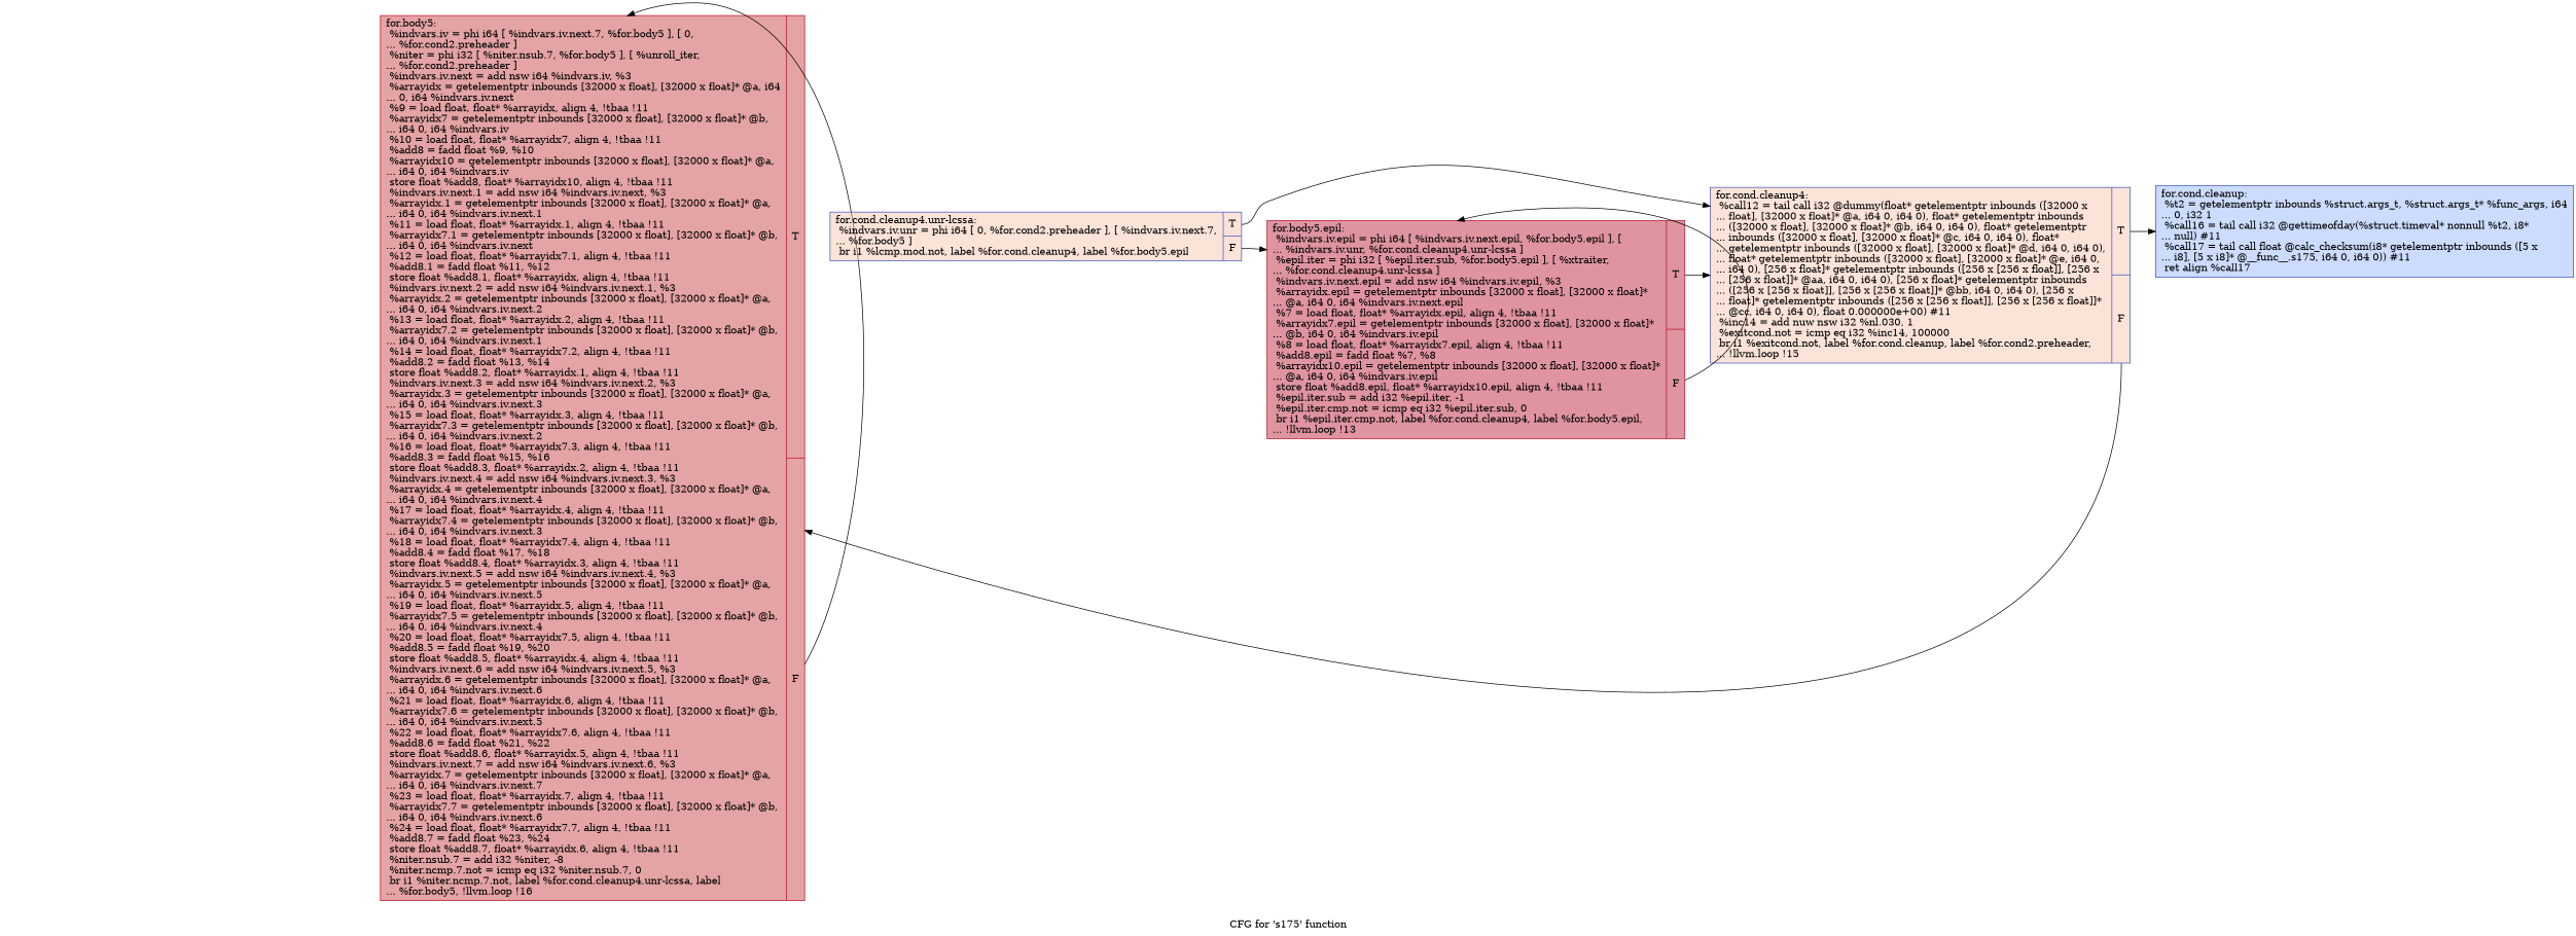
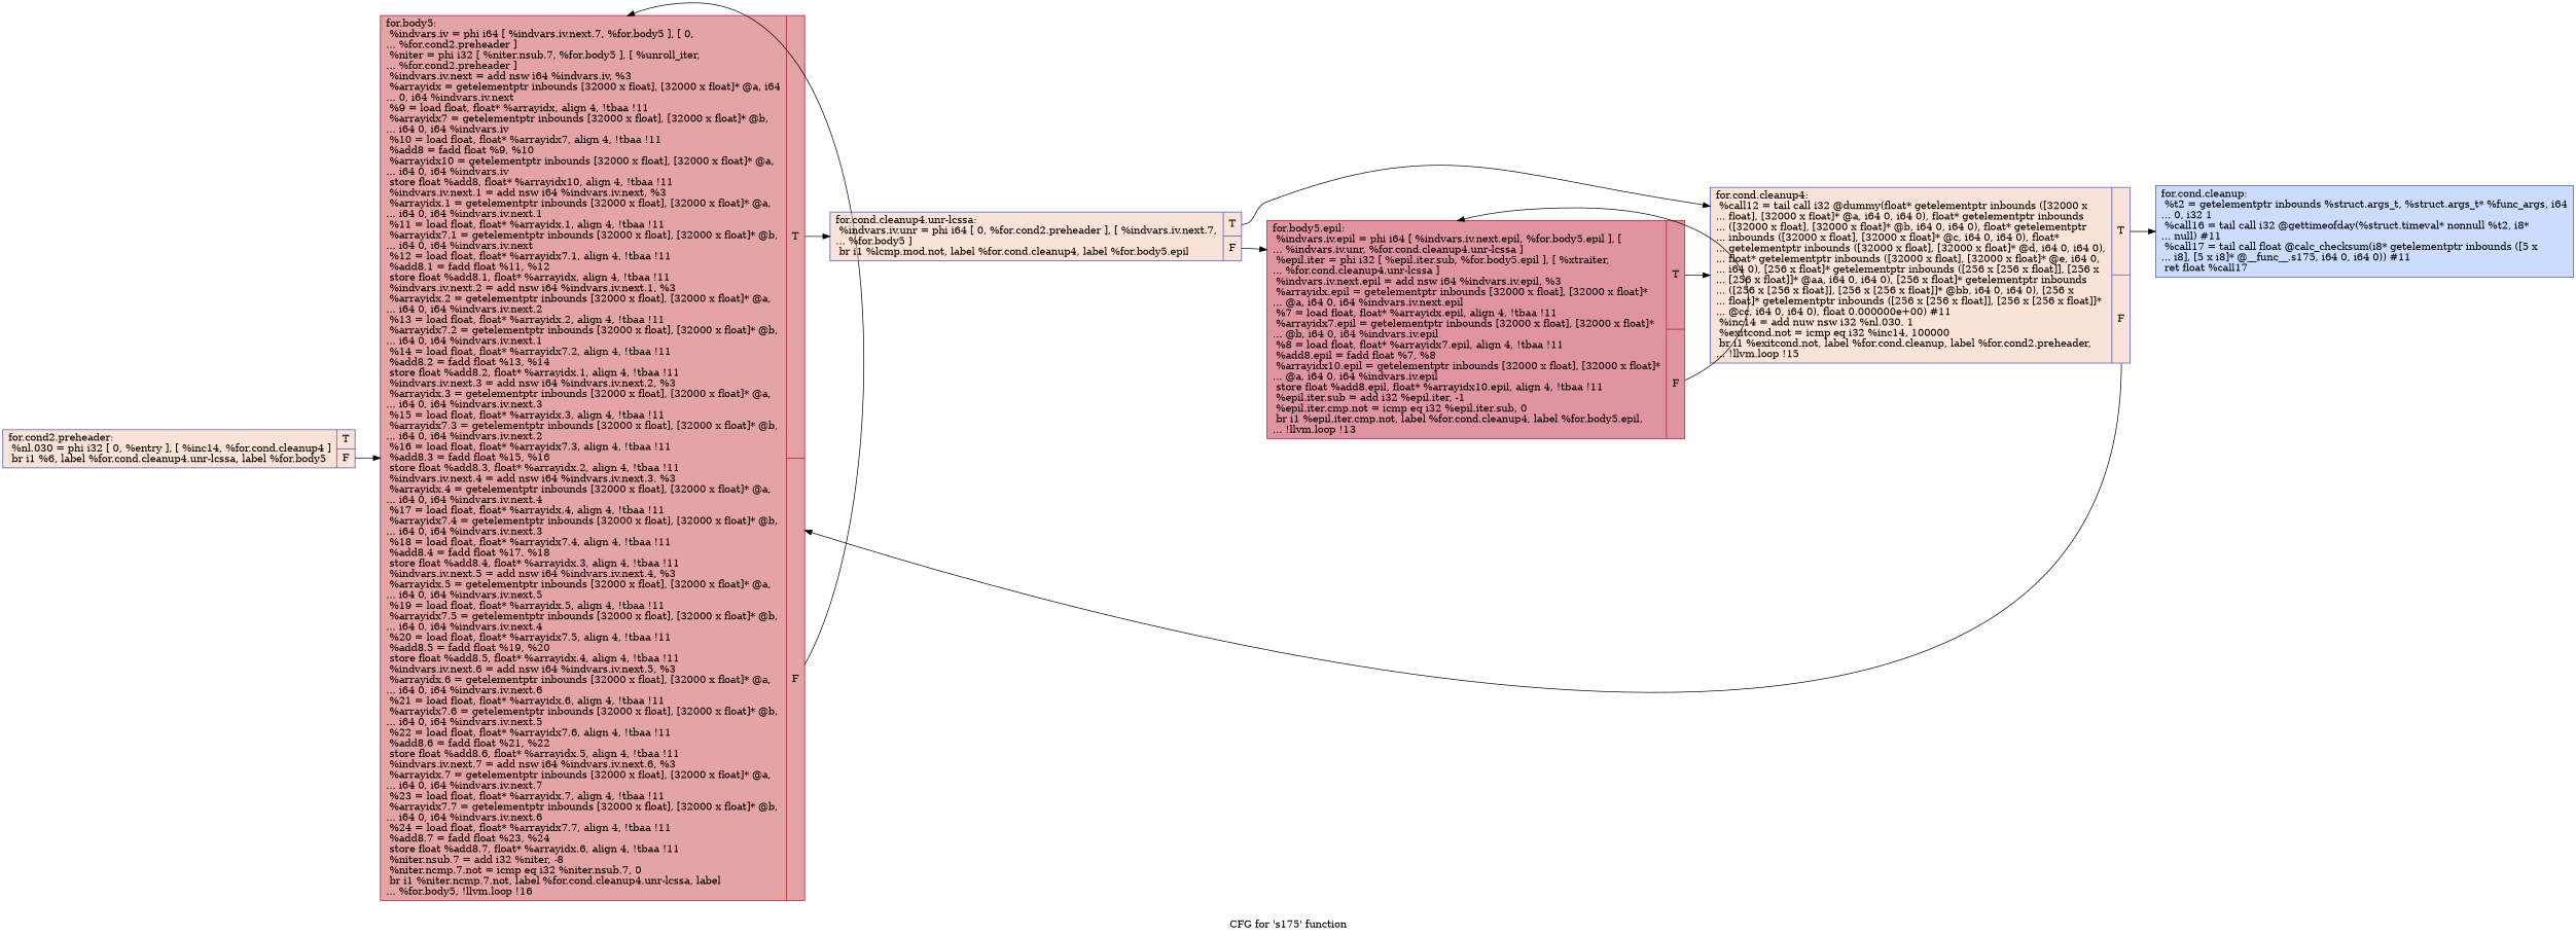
  digraph {
    label="CFG for 's175' function"
    rankdir=LR
    node [color="#3d50c3ff" fillcolor="#f6bfa670" shape=record style=filled]
    edge [tailport=s1]
+   n1 [label="{for.cond2.preheader:                              \l  %nl.030 = phi i32 [ 0, %entry ], [ %inc14, %for.cond.cleanup4 ]\l  br i1 %6, label %for.cond.cleanup4.unr-lcssa, label %for.body5\l|{<s0>T|<s1>F}}"]
    n2 [color="#b70d28ff" fillcolor="#c32e3170" label="{for.body5:                                        \l  %indvars.iv = phi i64 [ %indvars.iv.next.7, %for.body5 ], [ 0,\l... %for.cond2.preheader ]\l  %niter = phi i32 [ %niter.nsub.7, %for.body5 ], [ %unroll_iter,\l... %for.cond2.preheader ]\l  %indvars.iv.next = add nsw i64 %indvars.iv, %3\l  %arrayidx = getelementptr inbounds [32000 x float], [32000 x float]* @a, i64\l... 0, i64 %indvars.iv.next\l  %9 = load float, float* %arrayidx, align 4, !tbaa !11\l  %arrayidx7 = getelementptr inbounds [32000 x float], [32000 x float]* @b,\l... i64 0, i64 %indvars.iv\l  %10 = load float, float* %arrayidx7, align 4, !tbaa !11\l  %add8 = fadd float %9, %10\l  %arrayidx10 = getelementptr inbounds [32000 x float], [32000 x float]* @a,\l... i64 0, i64 %indvars.iv\l  store float %add8, float* %arrayidx10, align 4, !tbaa !11\l  %indvars.iv.next.1 = add nsw i64 %indvars.iv.next, %3\l  %arrayidx.1 = getelementptr inbounds [32000 x float], [32000 x float]* @a,\l... i64 0, i64 %indvars.iv.next.1\l  %11 = load float, float* %arrayidx.1, align 4, !tbaa !11\l  %arrayidx7.1 = getelementptr inbounds [32000 x float], [32000 x float]* @b,\l... i64 0, i64 %indvars.iv.next\l  %12 = load float, float* %arrayidx7.1, align 4, !tbaa !11\l  %add8.1 = fadd float %11, %12\l  store float %add8.1, float* %arrayidx, align 4, !tbaa !11\l  %indvars.iv.next.2 = add nsw i64 %indvars.iv.next.1, %3\l  %arrayidx.2 = getelementptr inbounds [32000 x float], [32000 x float]* @a,\l... i64 0, i64 %indvars.iv.next.2\l  %13 = load float, float* %arrayidx.2, align 4, !tbaa !11\l  %arrayidx7.2 = getelementptr inbounds [32000 x float], [32000 x float]* @b,\l... i64 0, i64 %indvars.iv.next.1\l  %14 = load float, float* %arrayidx7.2, align 4, !tbaa !11\l  %add8.2 = fadd float %13, %14\l  store float %add8.2, float* %arrayidx.1, align 4, !tbaa !11\l  %indvars.iv.next.3 = add nsw i64 %indvars.iv.next.2, %3\l  %arrayidx.3 = getelementptr inbounds [32000 x float], [32000 x float]* @a,\l... i64 0, i64 %indvars.iv.next.3\l  %15 = load float, float* %arrayidx.3, align 4, !tbaa !11\l  %arrayidx7.3 = getelementptr inbounds [32000 x float], [32000 x float]* @b,\l... i64 0, i64 %indvars.iv.next.2\l  %16 = load float, float* %arrayidx7.3, align 4, !tbaa !11\l  %add8.3 = fadd float %15, %16\l  store float %add8.3, float* %arrayidx.2, align 4, !tbaa !11\l  %indvars.iv.next.4 = add nsw i64 %indvars.iv.next.3, %3\l  %arrayidx.4 = getelementptr inbounds [32000 x float], [32000 x float]* @a,\l... i64 0, i64 %indvars.iv.next.4\l  %17 = load float, float* %arrayidx.4, align 4, !tbaa !11\l  %arrayidx7.4 = getelementptr inbounds [32000 x float], [32000 x float]* @b,\l... i64 0, i64 %indvars.iv.next.3\l  %18 = load float, float* %arrayidx7.4, align 4, !tbaa !11\l  %add8.4 = fadd float %17, %18\l  store float %add8.4, float* %arrayidx.3, align 4, !tbaa !11\l  %indvars.iv.next.5 = add nsw i64 %indvars.iv.next.4, %3\l  %arrayidx.5 = getelementptr inbounds [32000 x float], [32000 x float]* @a,\l... i64 0, i64 %indvars.iv.next.5\l  %19 = load float, float* %arrayidx.5, align 4, !tbaa !11\l  %arrayidx7.5 = getelementptr inbounds [32000 x float], [32000 x float]* @b,\l... i64 0, i64 %indvars.iv.next.4\l  %20 = load float, float* %arrayidx7.5, align 4, !tbaa !11\l  %add8.5 = fadd float %19, %20\l  store float %add8.5, float* %arrayidx.4, align 4, !tbaa !11\l  %indvars.iv.next.6 = add nsw i64 %indvars.iv.next.5, %3\l  %arrayidx.6 = getelementptr inbounds [32000 x float], [32000 x float]* @a,\l... i64 0, i64 %indvars.iv.next.6\l  %21 = load float, float* %arrayidx.6, align 4, !tbaa !11\l  %arrayidx7.6 = getelementptr inbounds [32000 x float], [32000 x float]* @b,\l... i64 0, i64 %indvars.iv.next.5\l  %22 = load float, float* %arrayidx7.6, align 4, !tbaa !11\l  %add8.6 = fadd float %21, %22\l  store float %add8.6, float* %arrayidx.5, align 4, !tbaa !11\l  %indvars.iv.next.7 = add nsw i64 %indvars.iv.next.6, %3\l  %arrayidx.7 = getelementptr inbounds [32000 x float], [32000 x float]* @a,\l... i64 0, i64 %indvars.iv.next.7\l  %23 = load float, float* %arrayidx.7, align 4, !tbaa !11\l  %arrayidx7.7 = getelementptr inbounds [32000 x float], [32000 x float]* @b,\l... i64 0, i64 %indvars.iv.next.6\l  %24 = load float, float* %arrayidx7.7, align 4, !tbaa !11\l  %add8.7 = fadd float %23, %24\l  store float %add8.7, float* %arrayidx.6, align 4, !tbaa !11\l  %niter.nsub.7 = add i32 %niter, -8\l  %niter.ncmp.7.not = icmp eq i32 %niter.nsub.7, 0\l  br i1 %niter.ncmp.7.not, label %for.cond.cleanup4.unr-lcssa, label\l... %for.body5, !llvm.loop !16\l|{<s0>T|<s1>F}}"]
    n3 [label="{for.cond.cleanup4.unr-lcssa:                      \l  %indvars.iv.unr = phi i64 [ 0, %for.cond2.preheader ], [ %indvars.iv.next.7,\l... %for.body5 ]\l  br i1 %lcmp.mod.not, label %for.cond.cleanup4, label %for.body5.epil\l|{<s0>T|<s1>F}}"]
    n4 [label="{for.cond.cleanup4:                                \l  %call12 = tail call i32 @dummy(float* getelementptr inbounds ([32000 x\l... float], [32000 x float]* @a, i64 0, i64 0), float* getelementptr inbounds\l... ([32000 x float], [32000 x float]* @b, i64 0, i64 0), float* getelementptr\l... inbounds ([32000 x float], [32000 x float]* @c, i64 0, i64 0), float*\l... getelementptr inbounds ([32000 x float], [32000 x float]* @d, i64 0, i64 0),\l... float* getelementptr inbounds ([32000 x float], [32000 x float]* @e, i64 0,\l... i64 0), [256 x float]* getelementptr inbounds ([256 x [256 x float]], [256 x\l... [256 x float]]* @aa, i64 0, i64 0), [256 x float]* getelementptr inbounds\l... ([256 x [256 x float]], [256 x [256 x float]]* @bb, i64 0, i64 0), [256 x\l... float]* getelementptr inbounds ([256 x [256 x float]], [256 x [256 x float]]*\l... @cc, i64 0, i64 0), float 0.000000e+00) #11\l  %inc14 = add nuw nsw i32 %nl.030, 1\l  %exitcond.not = icmp eq i32 %inc14, 100000\l  br i1 %exitcond.not, label %for.cond.cleanup, label %for.cond2.preheader,\l... !llvm.loop !15\l|{<s0>T|<s1>F}}"]
    n5 [color="#b70d28ff" fillcolor="#b70d2870" label="{for.body5.epil:                                   \l  %indvars.iv.epil = phi i64 [ %indvars.iv.next.epil, %for.body5.epil ], [\l... %indvars.iv.unr, %for.cond.cleanup4.unr-lcssa ]\l  %epil.iter = phi i32 [ %epil.iter.sub, %for.body5.epil ], [ %xtraiter,\l... %for.cond.cleanup4.unr-lcssa ]\l  %indvars.iv.next.epil = add nsw i64 %indvars.iv.epil, %3\l  %arrayidx.epil = getelementptr inbounds [32000 x float], [32000 x float]*\l... @a, i64 0, i64 %indvars.iv.next.epil\l  %7 = load float, float* %arrayidx.epil, align 4, !tbaa !11\l  %arrayidx7.epil = getelementptr inbounds [32000 x float], [32000 x float]*\l... @b, i64 0, i64 %indvars.iv.epil\l  %8 = load float, float* %arrayidx7.epil, align 4, !tbaa !11\l  %add8.epil = fadd float %7, %8\l  %arrayidx10.epil = getelementptr inbounds [32000 x float], [32000 x float]*\l... @a, i64 0, i64 %indvars.iv.epil\l  store float %add8.epil, float* %arrayidx10.epil, align 4, !tbaa !11\l  %epil.iter.sub = add i32 %epil.iter, -1\l  %epil.iter.cmp.not = icmp eq i32 %epil.iter.sub, 0\l  br i1 %epil.iter.cmp.not, label %for.cond.cleanup4, label %for.body5.epil,\l... !llvm.loop !13\l|{<s0>T|<s1>F}}"]
-   n6 [fillcolor="#8caffe70" label="{for.cond.cleanup:                                 \l  %t2 = getelementptr inbounds %struct.args_t, %struct.args_t* %func_args, i64\l... 0, i32 1\l  %call16 = tail call i32 @gettimeofday(%struct.timeval* nonnull %t2, i8*\l... null) #11\l  %call17 = tail call float @calc_checksum(i8* getelementptr inbounds ([5 x\l... i8], [5 x i8]* @__func__.s175, i64 0, i64 0)) #11\l  ret align %call17\l}"]
+   n6 [fillcolor="#8caffe70" label="{for.cond.cleanup:                                 \l  %t2 = getelementptr inbounds %struct.args_t, %struct.args_t* %func_args, i64\l... 0, i32 1\l  %call16 = tail call i32 @gettimeofday(%struct.timeval* nonnull %t2, i8*\l... null) #11\l  %call17 = tail call float @calc_checksum(i8* getelementptr inbounds ([5 x\l... i8], [5 x i8]* @__func__.s175, i64 0, i64 0)) #11\l  ret float %call17\l}"]
+   n1 -> n2
    n2 -> n2
+   n2 -> n3 [tailport=s0]
    n3 -> n4 [tailport=s0]
    n3 -> n5
    n4 -> n2
    n4 -> n6 [tailport=s0]
    n5 -> n4 [tailport=s0]
    n5 -> n5
  }
